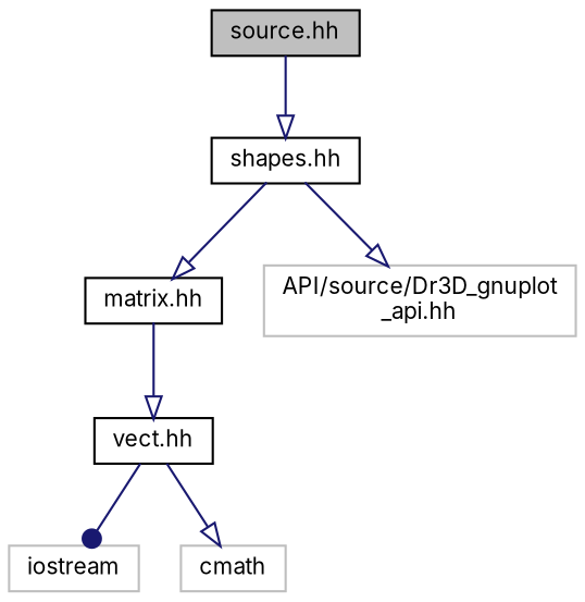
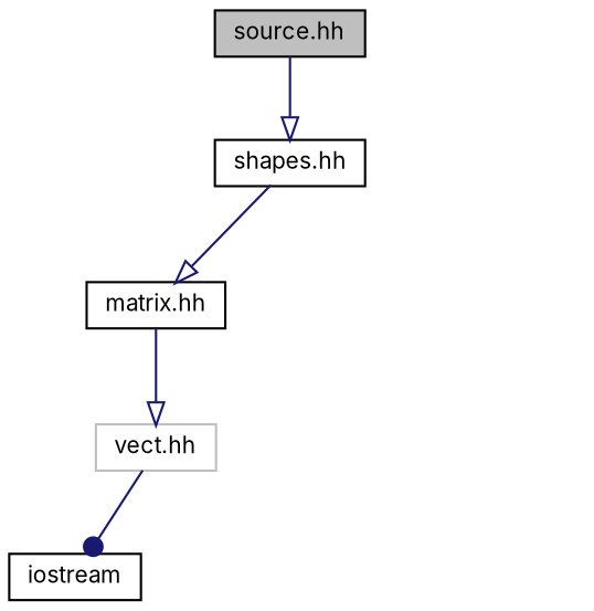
  digraph {
    fontname=Inter
    node [color=black fillcolor=white fontname=Inter fontsize=10 shape=record style=filled]
    edge [arrowhead=onormal color=midnightblue fontname=Inter fontsize=10 labelfontname=Helvetica labelfontsize=10 style=solid]
    n1 [fillcolor=grey75 fontcolor=black height=0.2 label="source.hh" width=0.4]
    n2 [height=0.2 label="shapes.hh" width=0.4]
    n3 [height=0.2 label="matrix.hh" width=0.4]
-   n4 [color=grey75 height=0.2 label="API/source/Dr3D_gnuplot\l_api.hh" width=0.4]
-   n5 [height=0.2 label="vect.hh" width=0.4]
-   n6 [color=grey75 height=0.2 label=iostream width=0.4]
-   n7 [color=grey75 height=0.2 label=cmath width=0.4]
+   n5 [color=grey75 height=0.2 label="vect.hh" width=0.4]
+   n6 [height=0.2 label=iostream width=0.4]
    n1 -> n2
    n2 -> n3
-   n2 -> n4
    n3 -> n5
    n5 -> n6 [arrowhead=dot]
-   n5 -> n7
  }
